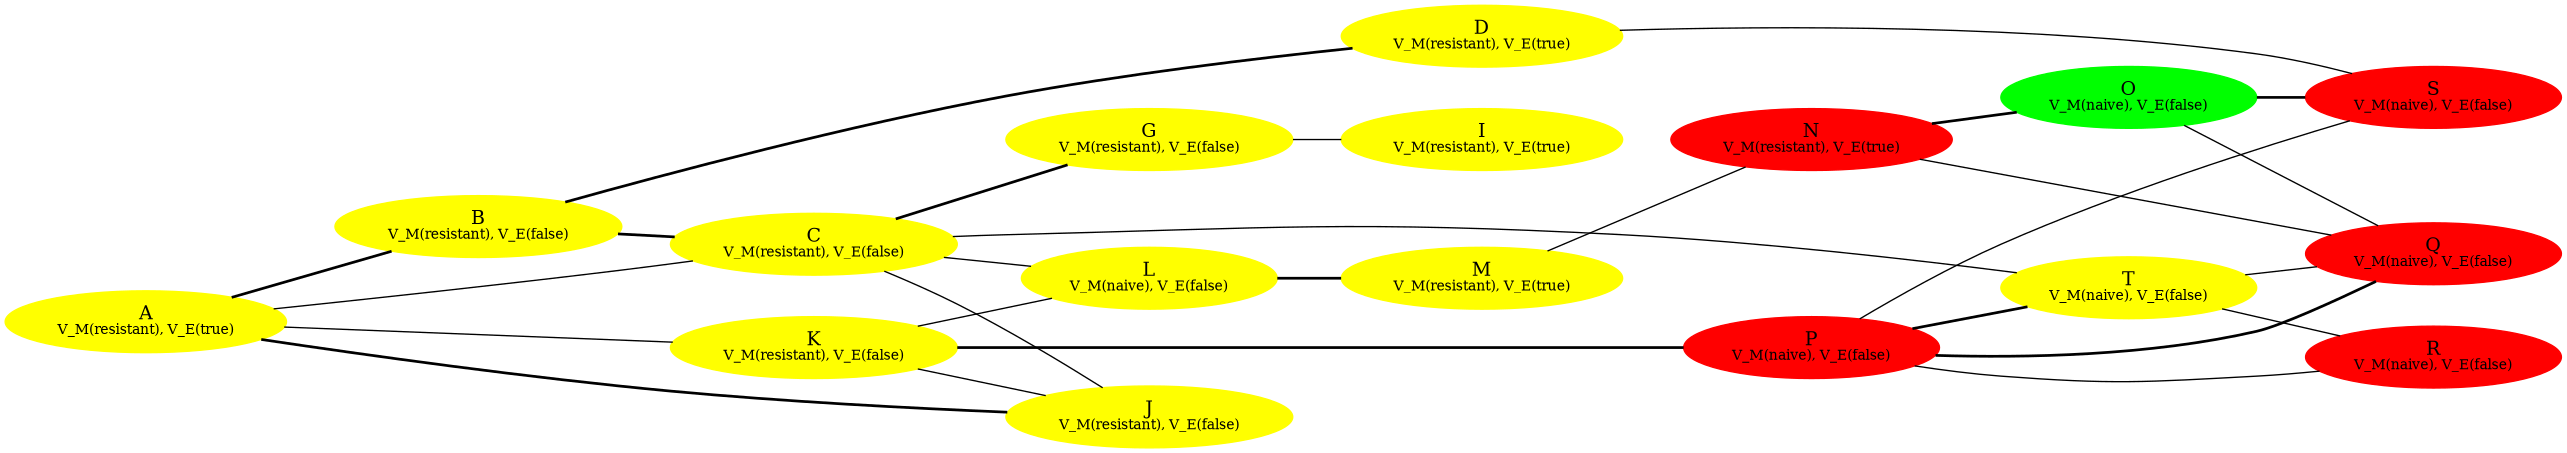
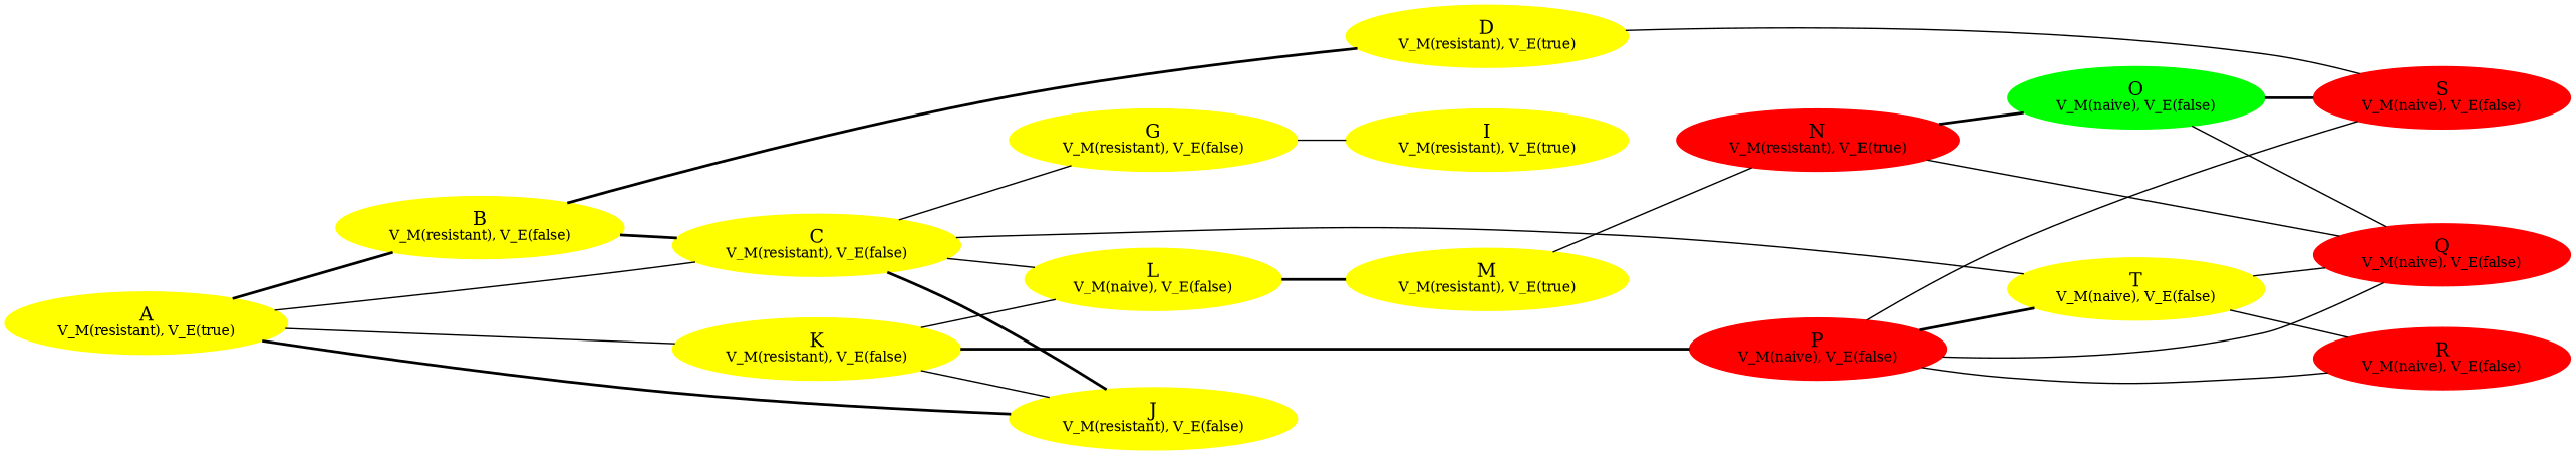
  graph {
    rankdir=LR
    node [color=yellow style=filled]
    edge [style=solid]
    n1 [label=<A<BR /><FONT POINT-SIZE="10">V_M(resistant), V_E(true)</FONT>>]
    n2 [label=<B<BR /><FONT POINT-SIZE="10">V_M(resistant), V_E(false)</FONT>>]
    n3 [label=<C<BR /><FONT POINT-SIZE="10">V_M(resistant), V_E(false)</FONT>>]
    n4 [label=<J<BR /><FONT POINT-SIZE="10">V_M(resistant), V_E(false)</FONT>>]
    n5 [label=<K<BR /><FONT POINT-SIZE="10">V_M(resistant), V_E(false)</FONT>>]
    n6 [label=<D<BR /><FONT POINT-SIZE="10">V_M(resistant), V_E(true)</FONT>>]
    n7 [label=<G<BR /><FONT POINT-SIZE="10">V_M(resistant), V_E(false)</FONT>>]
    n8 [label=<L<BR /><FONT POINT-SIZE="10">V_M(naive), V_E(false)</FONT>>]
    n9 [label=<T<BR /><FONT POINT-SIZE="10">V_M(naive), V_E(false)</FONT>>]
    n10 [color=red label=<P<BR /><FONT POINT-SIZE="10">V_M(naive), V_E(false)</FONT>>]
    n11 [color=red label=<S<BR /><FONT POINT-SIZE="10">V_M(naive), V_E(false)</FONT>>]
    n12 [label=<I<BR /><FONT POINT-SIZE="10">V_M(resistant), V_E(true)</FONT>>]
    n13 [label=<M<BR /><FONT POINT-SIZE="10">V_M(resistant), V_E(true)</FONT>>]
    n14 [color=red label=<Q<BR /><FONT POINT-SIZE="10">V_M(naive), V_E(false)</FONT>>]
    n15 [color=red label=<R<BR /><FONT POINT-SIZE="10">V_M(naive), V_E(false)</FONT>>]
    n16 [color=red label=<N<BR /><FONT POINT-SIZE="10">V_M(resistant), V_E(true)</FONT>>]
    n17 [color=green label=<O<BR /><FONT POINT-SIZE="10">V_M(naive), V_E(false)</FONT>>]
    n1 -- n2 [style=bold]
    n1 -- n3
    n1 -- n4 [style=bold]
    n1 -- n5
    n2 -- n3 [style=bold]
    n2 -- n6 [style=bold]
-   n3 -- n4
-   n3 -- n7 [style=bold]
+   n3 -- n4 [style=bold]
+   n3 -- n7
    n3 -- n8
    n3 -- n9
    n5 -- n4
    n5 -- n8
    n5 -- n10 [style=bold]
    n6 -- n11
    n7 -- n12
    n8 -- n13 [style=bold]
    n9 -- n14
    n9 -- n15
    n10 -- n9 [style=bold]
    n10 -- n11
-   n10 -- n14 [style=bold]
+   n10 -- n14
    n10 -- n15
    n13 -- n16
    n16 -- n14
    n16 -- n17 [style=bold]
    n17 -- n11 [style=bold]
    n17 -- n14
  }
